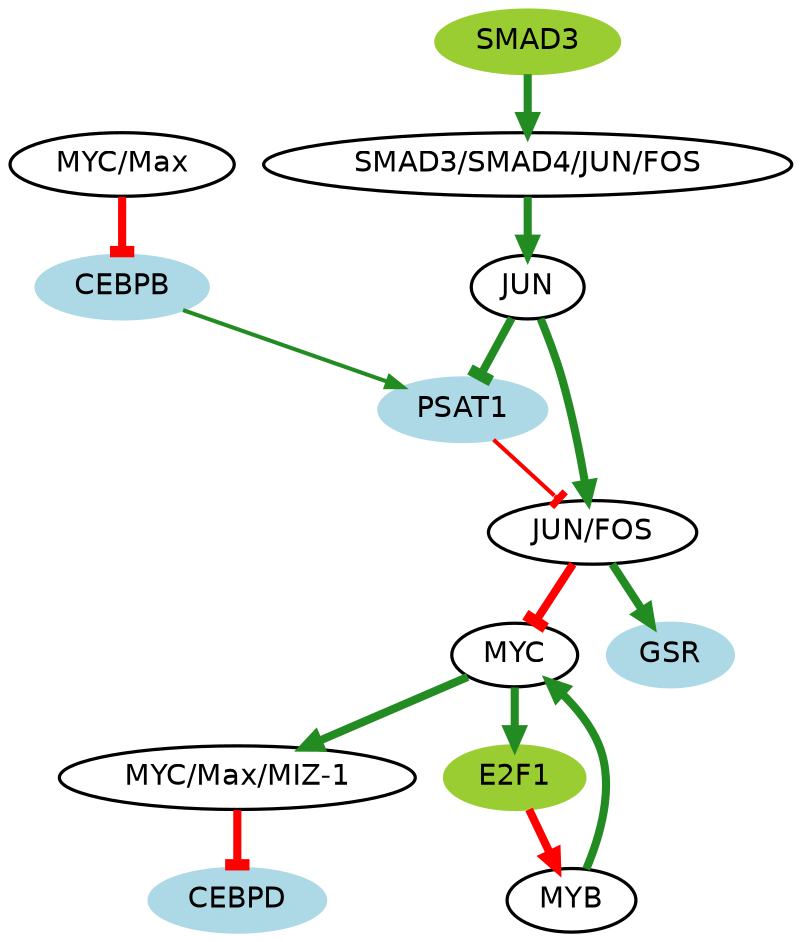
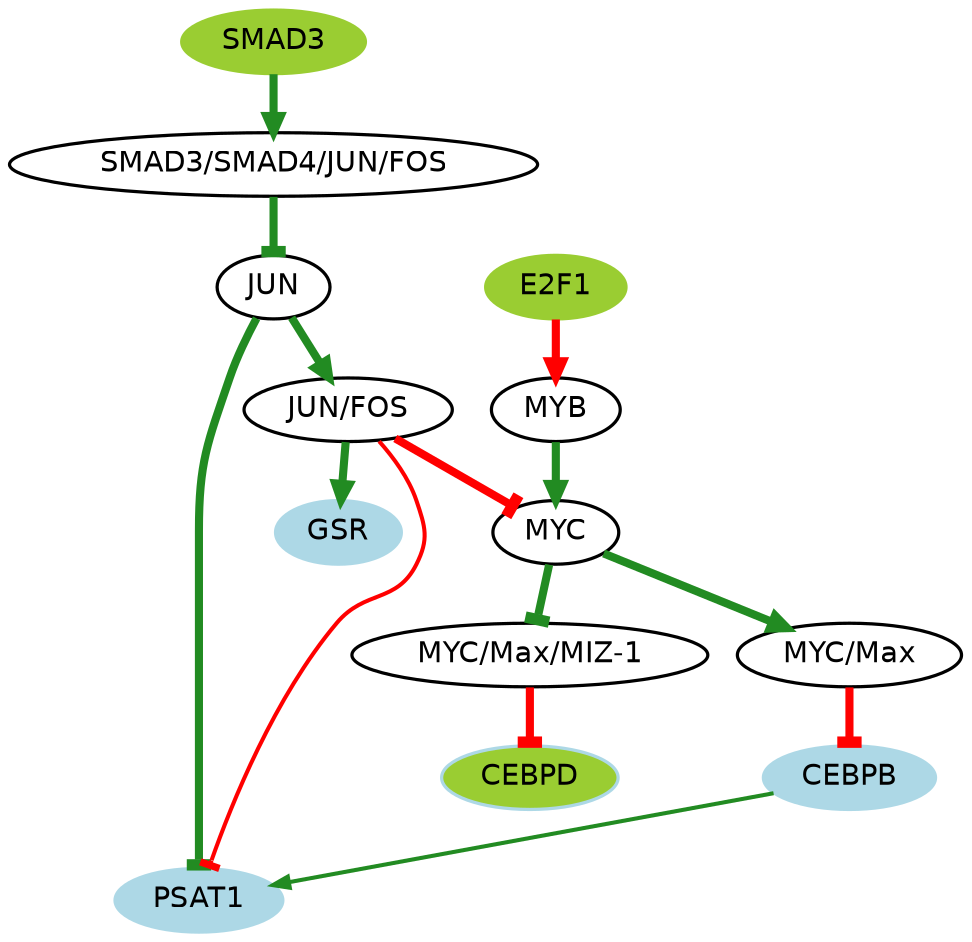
  digraph {
    node [color=black fillcolor=white fontname=Helvetica fontsize=18 shape=ellipse style="filled, bold"]
    edge [arrowhead=normal color=forestgreen dir=forward penwidth=5.0 sign=1 weight=1.0]
-   CEBPD [color=lightblue fillcolor=lightblue]
+   CEBPD [color=lightblue fillcolor=olivedrab3]
    "MYC/Max/MIZ-1"
    MYC
    "MYC/Max"
    CEBPB [color=lightblue fillcolor=lightblue]
    PSAT1 [color=lightblue fillcolor=lightblue]
    "SMAD3/SMAD4/JUN/FOS"
    JUN
    "JUN/FOS"
    SMAD3 [color=olivedrab3 fillcolor=olivedrab3]
    GSR [color=lightblue fillcolor=lightblue]
    MYB
    E2F1 [color=olivedrab3 fillcolor=olivedrab3]
    "MYC/Max/MIZ-1" -> CEBPD [arrowhead=tee color=red sign=-1]
-   MYC -> "MYC/Max/MIZ-1"
-   MYC -> E2F1
+   MYC -> "MYC/Max/MIZ-1" [arrowhead=tee]
+   MYC -> "MYC/Max"
    "MYC/Max" -> CEBPB [arrowhead=tee color=red sign=-1]
    CEBPB -> PSAT1 [penwidth=2.5 weight=0.5]
-   "SMAD3/SMAD4/JUN/FOS" -> JUN
+   "SMAD3/SMAD4/JUN/FOS" -> JUN [arrowhead=tee]
    JUN -> PSAT1 [arrowhead=tee]
    JUN -> "JUN/FOS"
    "JUN/FOS" -> MYC [arrowhead=tee color=red sign=-1]
-   PSAT1 -> "JUN/FOS" [arrowhead=tee color=red penwidth=2.5 sign=-1 weight=0.5]
+   "JUN/FOS" -> PSAT1 [arrowhead=tee color=red penwidth=2.5 sign=-1 weight=0.5]
    "JUN/FOS" -> GSR
    SMAD3 -> "SMAD3/SMAD4/JUN/FOS"
    MYB -> MYC
    E2F1 -> MYB [color=red]
  }
